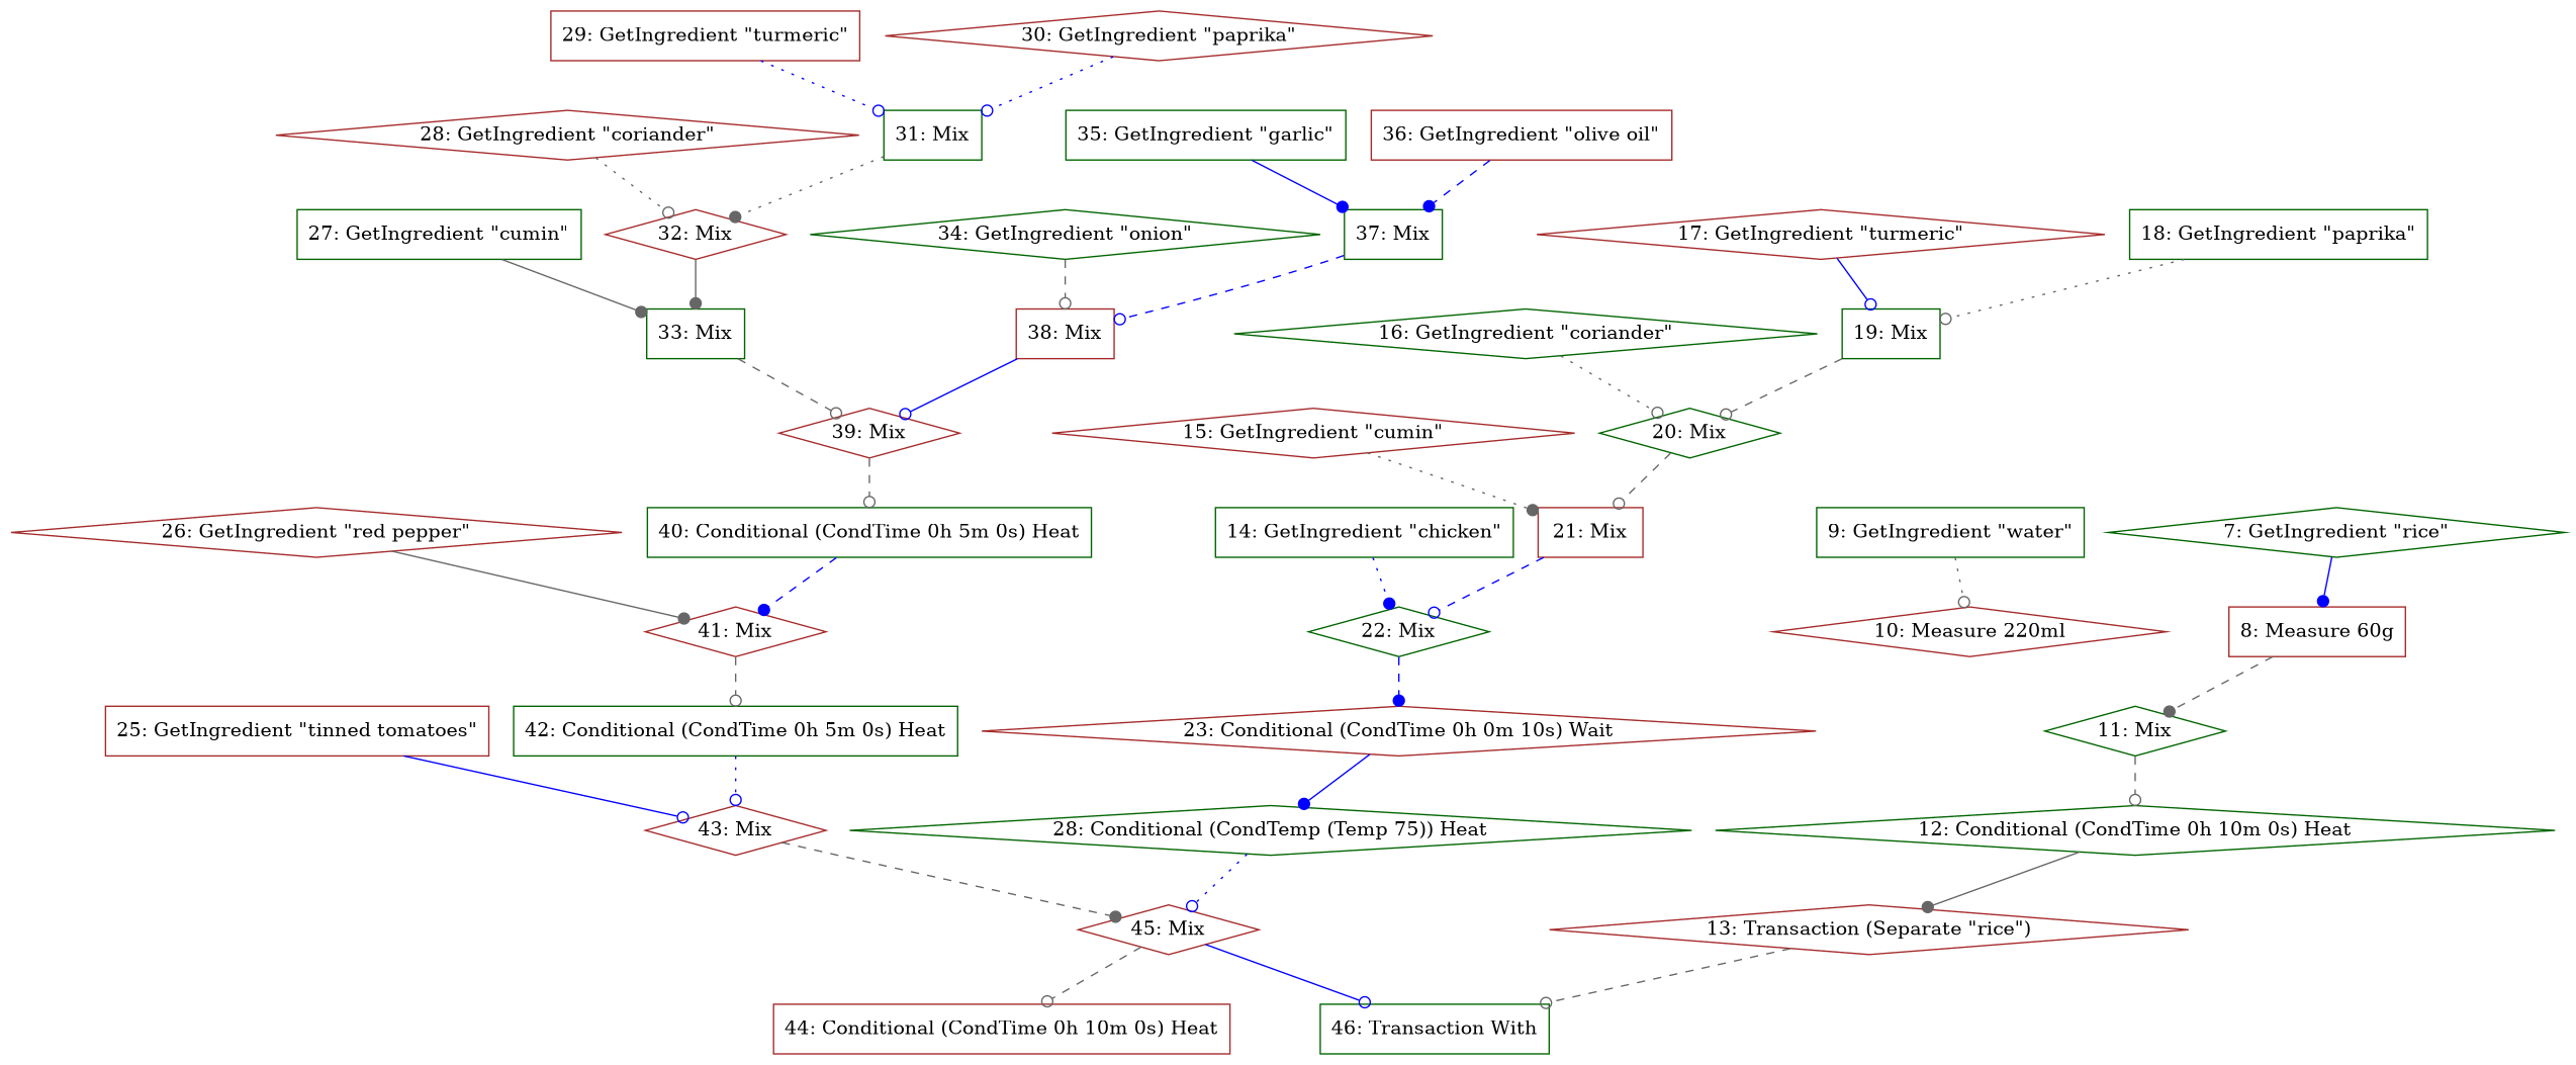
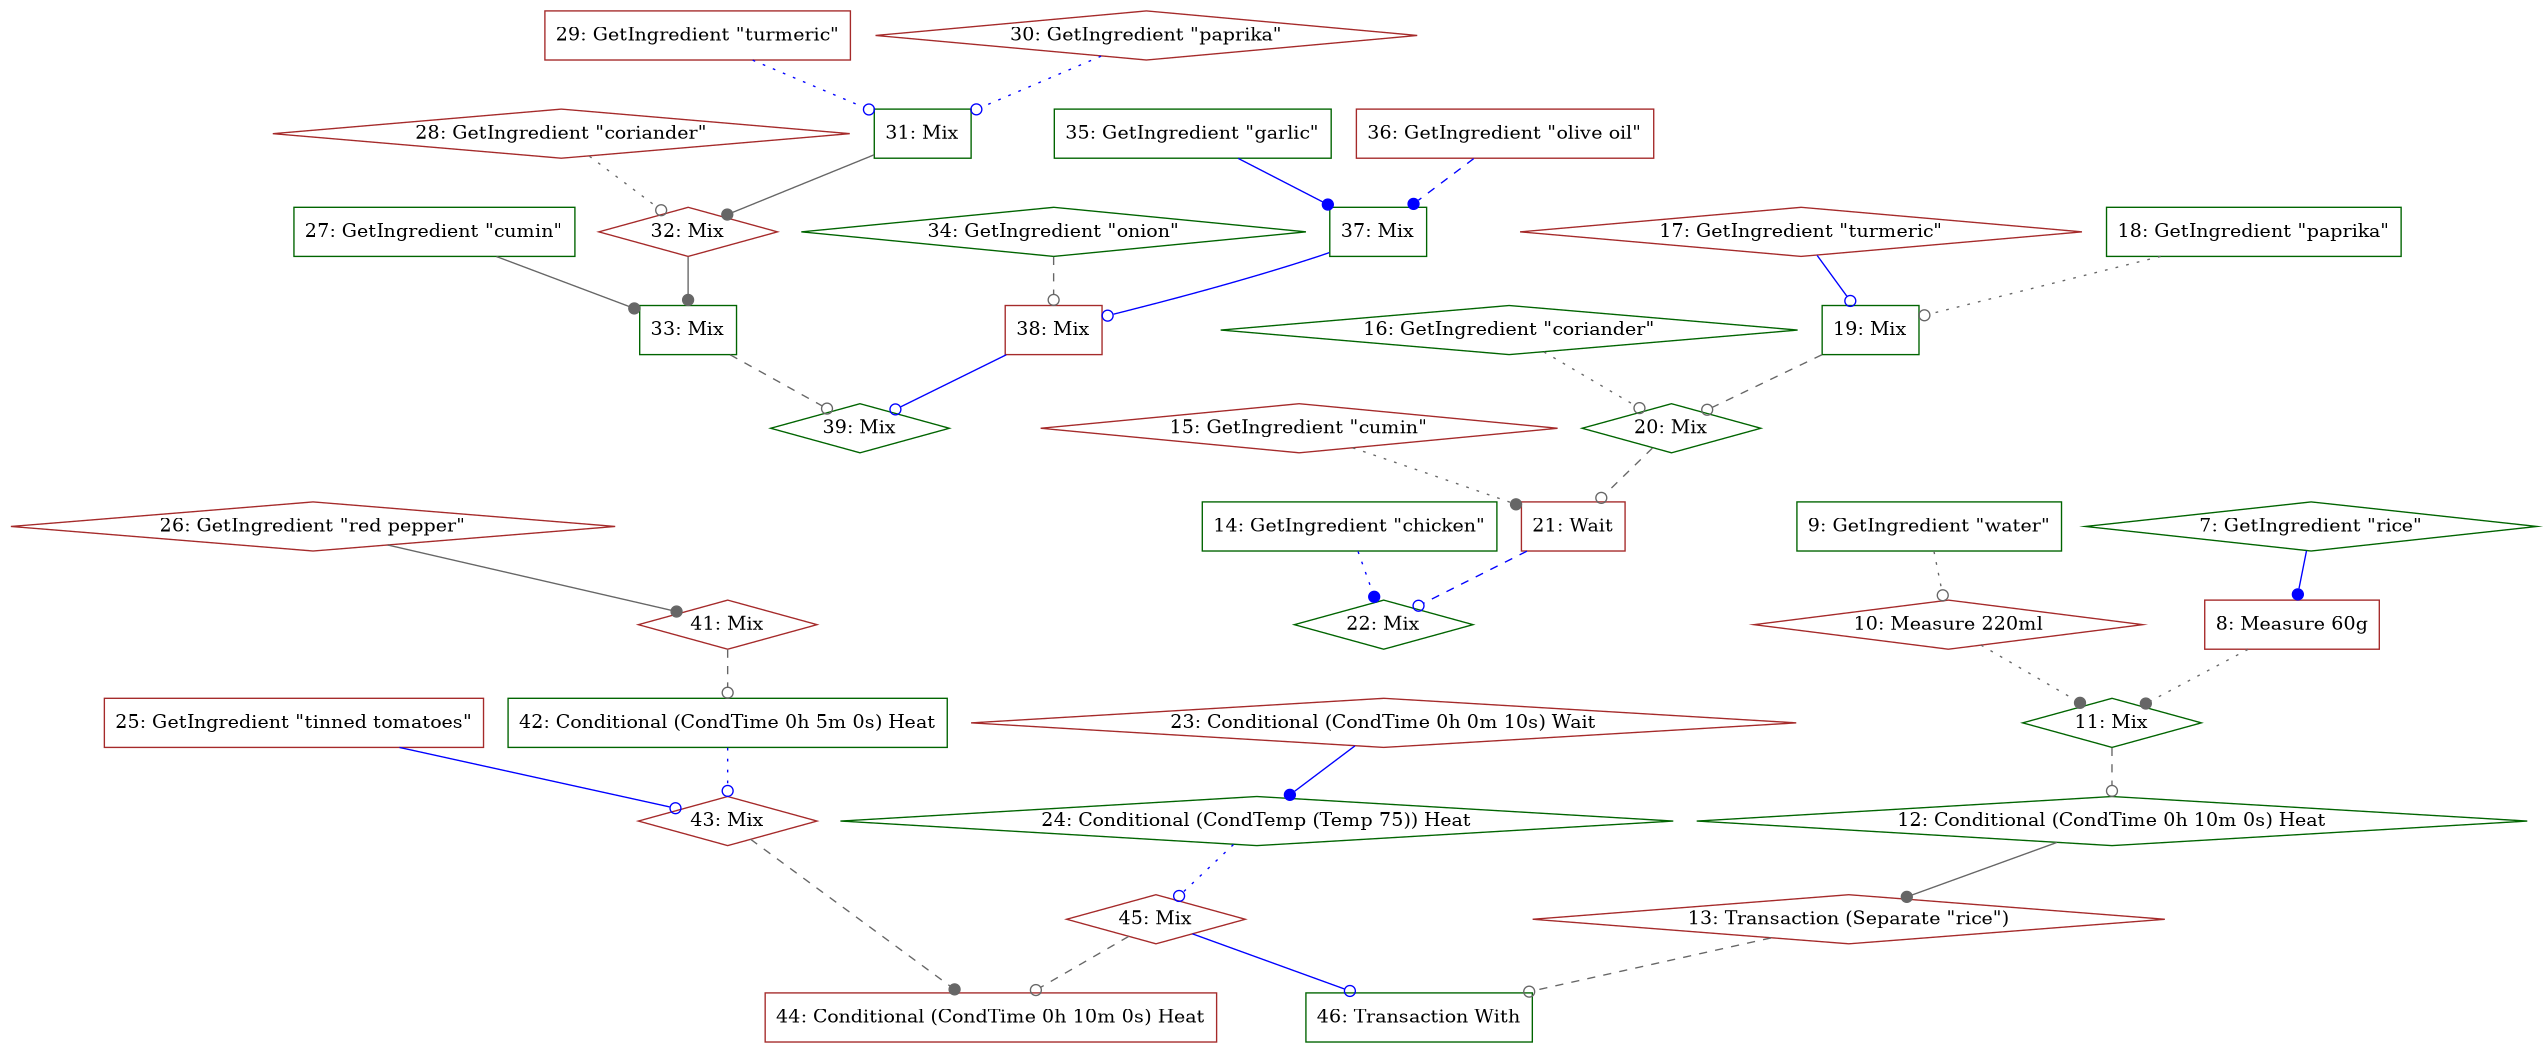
  digraph {
    node [color=darkgreen shape=diamond]
    edge [arrowhead=odot color=gray40 style=dashed]
    "8: Measure 60g" [color=brown shape=box]
    "7: GetIngredient \"rice\""
    "11: Mix"
    "12: Conditional (CondTime 0h 10m 0s) Heat"
    "9: GetIngredient \"water\"" [shape=box]
    "10: Measure 220ml" [color=brown]
    "13: Transaction (Separate \"rice\")" [color=brown]
    "46: Transaction With" [shape=box]
    "14: GetIngredient \"chicken\"" [shape=box]
    "22: Mix"
    "23: Conditional (CondTime 0h 0m 10s) Wait" [color=brown]
    "15: GetIngredient \"cumin\"" [color=brown]
-   "21: Mix" [color=brown shape=box]
+   "21: Mix" [color=brown shape=box label="21: Wait"]
    "16: GetIngredient \"coriander\""
    "20: Mix"
    "17: GetIngredient \"turmeric\"" [color=brown]
    "19: Mix" [shape=box]
    "18: GetIngredient \"paprika\"" [shape=box]
-   "24: Conditional (CondTemp (Temp 75)) Heat" [label="28: Conditional (CondTemp (Temp 75)) Heat"]
+   "24: Conditional (CondTemp (Temp 75)) Heat"
    "45: Mix" [color=brown]
    "44: Conditional (CondTime 0h 10m 0s) Heat" [color=brown shape=box]
    "25: GetIngredient \"tinned tomatoes\"" [color=brown shape=box]
    "43: Mix" [color=brown]
    "26: GetIngredient \"red pepper\"" [color=brown]
    "41: Mix" [color=brown]
    "42: Conditional (CondTime 0h 5m 0s) Heat" [shape=box]
    "27: GetIngredient \"cumin\"" [shape=box]
    "33: Mix" [shape=box]
-   "39: Mix" [color=brown]
+   "39: Mix"
    "28: GetIngredient \"coriander\"" [color=brown]
    "32: Mix" [color=brown]
    "29: GetIngredient \"turmeric\"" [color=brown shape=box]
    "31: Mix" [shape=box]
    "30: GetIngredient \"paprika\"" [color=brown]
-   "40: Conditional (CondTime 0h 5m 0s) Heat" [shape=box]
    "38: Mix" [color=brown shape=box]
    "34: GetIngredient \"onion\""
    "35: GetIngredient \"garlic\"" [shape=box]
    "37: Mix" [shape=box]
    "36: GetIngredient \"olive oil\"" [color=brown shape=box]
-   "8: Measure 60g" -> "11: Mix" [arrowhead=dot]
+   "8: Measure 60g" -> "11: Mix" [arrowhead=dot style=dotted]
    "7: GetIngredient \"rice\"" -> "8: Measure 60g" [arrowhead=dot color=blue style=solid]
    "11: Mix" -> "12: Conditional (CondTime 0h 10m 0s) Heat"
    "12: Conditional (CondTime 0h 10m 0s) Heat" -> "13: Transaction (Separate \"rice\")" [arrowhead=dot style=solid]
    "9: GetIngredient \"water\"" -> "10: Measure 220ml" [style=dotted]
+   "10: Measure 220ml" -> "11: Mix" [arrowhead=dot style=dotted]
    "13: Transaction (Separate \"rice\")" -> "46: Transaction With"
    "14: GetIngredient \"chicken\"" -> "22: Mix" [arrowhead=dot color=blue style=dotted]
-   "22: Mix" -> "23: Conditional (CondTime 0h 0m 10s) Wait" [arrowhead=dot color=blue]
    "23: Conditional (CondTime 0h 0m 10s) Wait" -> "24: Conditional (CondTemp (Temp 75)) Heat" [arrowhead=dot color=blue style=solid]
    "15: GetIngredient \"cumin\"" -> "21: Mix" [arrowhead=dot style=dotted]
    "21: Mix" -> "22: Mix" [color=blue]
    "16: GetIngredient \"coriander\"" -> "20: Mix" [style=dotted]
    "20: Mix" -> "21: Mix"
    "17: GetIngredient \"turmeric\"" -> "19: Mix" [color=blue style=solid]
    "19: Mix" -> "20: Mix"
    "18: GetIngredient \"paprika\"" -> "19: Mix" [style=dotted]
    "24: Conditional (CondTemp (Temp 75)) Heat" -> "45: Mix" [color=blue style=dotted]
    "45: Mix" -> "46: Transaction With" [color=blue style=solid]
    "45: Mix" -> "44: Conditional (CondTime 0h 10m 0s) Heat"
    "25: GetIngredient \"tinned tomatoes\"" -> "43: Mix" [color=blue style=solid]
-   "43: Mix" -> "45: Mix" [arrowhead=dot]
+   "43: Mix" -> "44: Conditional (CondTime 0h 10m 0s) Heat" [arrowhead=dot]
    "26: GetIngredient \"red pepper\"" -> "41: Mix" [arrowhead=dot style=solid]
    "41: Mix" -> "42: Conditional (CondTime 0h 5m 0s) Heat"
    "42: Conditional (CondTime 0h 5m 0s) Heat" -> "43: Mix" [color=blue style=dotted]
    "27: GetIngredient \"cumin\"" -> "33: Mix" [arrowhead=dot style=solid]
    "33: Mix" -> "39: Mix"
-   "39: Mix" -> "40: Conditional (CondTime 0h 5m 0s) Heat"
    "28: GetIngredient \"coriander\"" -> "32: Mix" [style=dotted]
    "32: Mix" -> "33: Mix" [arrowhead=dot style=solid]
    "29: GetIngredient \"turmeric\"" -> "31: Mix" [color=blue style=dotted]
-   "31: Mix" -> "32: Mix" [arrowhead=dot style=dotted]
+   "31: Mix" -> "32: Mix" [arrowhead=dot style=solid]
    "30: GetIngredient \"paprika\"" -> "31: Mix" [color=blue style=dotted]
-   "40: Conditional (CondTime 0h 5m 0s) Heat" -> "41: Mix" [arrowhead=dot color=blue]
    "38: Mix" -> "39: Mix" [color=blue style=solid]
    "34: GetIngredient \"onion\"" -> "38: Mix"
    "35: GetIngredient \"garlic\"" -> "37: Mix" [arrowhead=dot color=blue style=solid]
-   "37: Mix" -> "38: Mix" [color=blue]
+   "37: Mix" -> "38: Mix" [color=blue style=solid]
    "36: GetIngredient \"olive oil\"" -> "37: Mix" [arrowhead=dot color=blue]
  }
